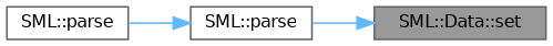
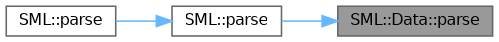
  digraph {
    rankdir=RL
    node [color=grey40 fillcolor=white fontname=Helvetica fontsize=10 shape=box style=filled]
    edge [color=steelblue1 dir=back fontname=Helvetica fontsize=10 labelfontname=Helvetica labelfontsize=10 style=solid]
-   n1 [color=gray40 fillcolor=grey60 fontcolor=black height=0.2 label="SML::Data::set" width=0.4]
+   n1 [color=gray40 fillcolor=grey60 fontcolor=black height=0.2 label="SML::Data::parse" width=0.4]
    n2 [height=0.2 label="SML::parse" width=0.4]
    n3 [height=0.2 label="SML::parse" width=0.4]
    n1 -> n2
    n2 -> n3
  }
